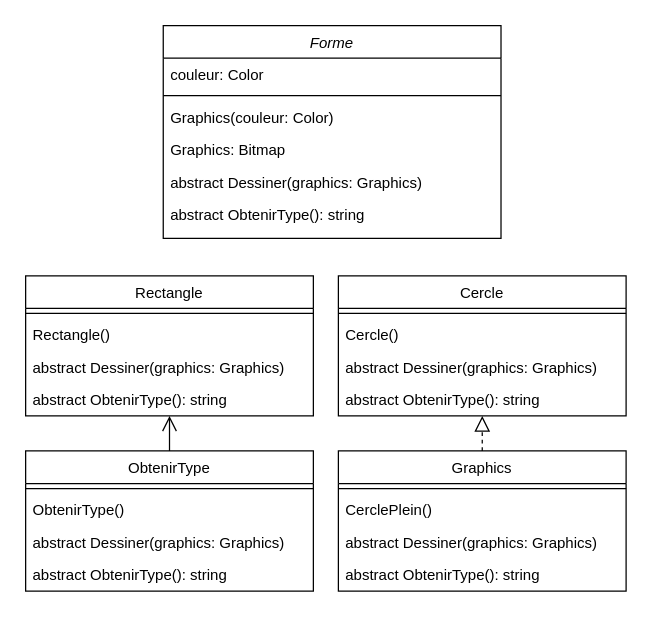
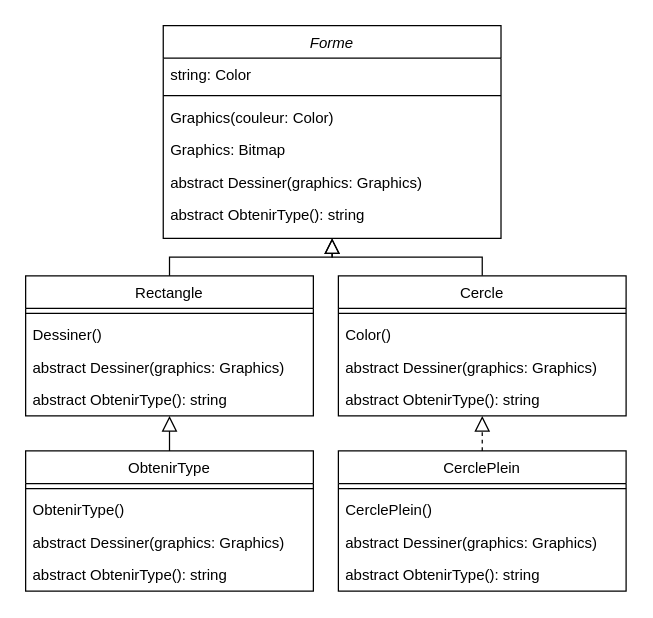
  <mxCell id="0" />
  <mxCell id="1" parent="0" />
  <mxCell id="2" value="Forme" style="swimlane;fontStyle=2;align=center;verticalAlign=top;childLayout=stackLayout;horizontal=1;startSize=26;horizontalStack=0;resizeParent=1;resizeLast=0;collapsible=1;marginBottom=0;rounded=0;shadow=0;strokeWidth=1;" parent="1" vertex="1"><mxGeometry x="130" y="20" width="270" height="170" as="geometry"><mxRectangle x="230" y="140" width="160" height="26" as="alternateBounds" /></mxGeometry></mxCell>
- <mxCell id="3" value="couleur: Color" style="text;align=left;verticalAlign=top;spacingLeft=4;spacingRight=4;overflow=hidden;rotatable=0;points=[[0,0.5],[1,0.5]];portConstraint=eastwest;" parent="2" vertex="1"><mxGeometry y="26" width="270" height="26" as="geometry" /></mxCell>
+ <mxCell id="3" value="string: Color" style="text;align=left;verticalAlign=top;spacingLeft=4;spacingRight=4;overflow=hidden;rotatable=0;points=[[0,0.5],[1,0.5]];portConstraint=eastwest;" parent="2" vertex="1"><mxGeometry y="26" width="270" height="26" as="geometry" /></mxCell>
  <mxCell id="4" value="" style="line;html=1;strokeWidth=1;align=left;verticalAlign=middle;spacingTop=-1;spacingLeft=3;spacingRight=3;rotatable=0;labelPosition=right;points=[];portConstraint=eastwest;" parent="2" vertex="1"><mxGeometry y="52" width="270" height="8" as="geometry" /></mxCell>
  <mxCell id="5" value="Graphics(couleur: Color)" style="text;align=left;verticalAlign=top;spacingLeft=4;spacingRight=4;overflow=hidden;rotatable=0;points=[[0,0.5],[1,0.5]];portConstraint=eastwest;" parent="2" vertex="1"><mxGeometry y="60" width="270" height="26" as="geometry" /></mxCell>
  <mxCell id="6" value="Graphics: Bitmap" style="text;align=left;verticalAlign=top;spacingLeft=4;spacingRight=4;overflow=hidden;rotatable=0;points=[[0,0.5],[1,0.5]];portConstraint=eastwest;" parent="2" vertex="1"><mxGeometry y="86" width="270" height="26" as="geometry" /></mxCell>
  <mxCell id="7" value="abstract Dessiner(graphics: Graphics)" style="text;align=left;verticalAlign=top;spacingLeft=4;spacingRight=4;overflow=hidden;rotatable=0;points=[[0,0.5],[1,0.5]];portConstraint=eastwest;" parent="2" vertex="1"><mxGeometry y="112" width="270" height="26" as="geometry" /></mxCell>
  <mxCell id="8" value="abstract ObtenirType(): string" style="text;align=left;verticalAlign=top;spacingLeft=4;spacingRight=4;overflow=hidden;rotatable=0;points=[[0,0.5],[1,0.5]];portConstraint=eastwest;" vertex="1" parent="2"><mxGeometry y="138" width="270" height="26" as="geometry" /></mxCell>
  <mxCell id="9" value="Rectangle" style="swimlane;fontStyle=0;align=center;verticalAlign=top;childLayout=stackLayout;horizontal=1;startSize=26;horizontalStack=0;resizeParent=1;resizeLast=0;collapsible=1;marginBottom=0;rounded=0;shadow=0;strokeWidth=1;" parent="1" vertex="1"><mxGeometry y="220" width="230" height="112" as="geometry" x="20"><mxRectangle x="130" y="380" width="160" height="26" as="alternateBounds" /></mxGeometry></mxCell>
  <mxCell id="10" value="" style="line;html=1;strokeWidth=1;align=left;verticalAlign=middle;spacingTop=-1;spacingLeft=3;spacingRight=3;rotatable=0;labelPosition=right;points=[];portConstraint=eastwest;" parent="9" vertex="1"><mxGeometry y="26" width="230" height="8" as="geometry" /></mxCell>
- <mxCell id="11" value="Rectangle()" style="text;align=left;verticalAlign=top;spacingLeft=4;spacingRight=4;overflow=hidden;rotatable=0;points=[[0,0.5],[1,0.5]];portConstraint=eastwest;" parent="9" vertex="1"><mxGeometry y="34" width="230" height="26" as="geometry" /></mxCell>
+ <mxCell id="11" value="Dessiner()" style="text;align=left;verticalAlign=top;spacingLeft=4;spacingRight=4;overflow=hidden;rotatable=0;points=[[0,0.5],[1,0.5]];portConstraint=eastwest;" parent="9" vertex="1"><mxGeometry y="34" width="230" height="26" as="geometry" /></mxCell>
  <mxCell id="12" value="abstract Dessiner(graphics: Graphics)" style="text;align=left;verticalAlign=top;spacingLeft=4;spacingRight=4;overflow=hidden;rotatable=0;points=[[0,0.5],[1,0.5]];portConstraint=eastwest;" parent="9" vertex="1"><mxGeometry y="60" width="230" height="26" as="geometry" /></mxCell>
  <mxCell id="13" value="abstract ObtenirType(): string" style="text;align=left;verticalAlign=top;spacingLeft=4;spacingRight=4;overflow=hidden;rotatable=0;points=[[0,0.5],[1,0.5]];portConstraint=eastwest;" vertex="1" parent="9"><mxGeometry y="86" width="230" height="26" as="geometry" /></mxCell>
+ <mxCell id="14" value="" style="endArrow=block;endSize=10;endFill=0;shadow=0;strokeWidth=1;rounded=0;edgeStyle=elbowEdgeStyle;elbow=vertical;" parent="1" source="9" target="2" edge="1"><mxGeometry width="160" relative="1" as="geometry"><mxPoint x="220" y="103" as="sourcePoint" /><mxPoint x="220" y="103" as="targetPoint" /></mxGeometry></mxCell>
+ <mxCell id="15" value="" style="endArrow=block;endSize=10;endFill=0;shadow=0;strokeWidth=1;rounded=0;edgeStyle=elbowEdgeStyle;elbow=vertical;exitX=0.5;exitY=0;exitDx=0;exitDy=0;" parent="1" source="16" target="2" edge="1"><mxGeometry width="160" relative="1" as="geometry"><mxPoint x="430" y="230" as="sourcePoint" /><mxPoint x="330" y="171" as="targetPoint" /></mxGeometry></mxCell>
  <mxCell id="16" value="Cercle" style="swimlane;fontStyle=0;align=center;verticalAlign=top;childLayout=stackLayout;horizontal=1;startSize=26;horizontalStack=0;resizeParent=1;resizeLast=0;collapsible=1;marginBottom=0;rounded=0;shadow=0;strokeWidth=1;" parent="1" vertex="1"><mxGeometry x="270" y="220" width="230" height="112" as="geometry"><mxRectangle x="130" y="380" width="160" height="26" as="alternateBounds" /></mxGeometry></mxCell>
  <mxCell id="17" value="" style="line;html=1;strokeWidth=1;align=left;verticalAlign=middle;spacingTop=-1;spacingLeft=3;spacingRight=3;rotatable=0;labelPosition=right;points=[];portConstraint=eastwest;" parent="16" vertex="1"><mxGeometry y="26" width="230" height="8" as="geometry" /></mxCell>
- <mxCell id="18" value="Cercle()" style="text;align=left;verticalAlign=top;spacingLeft=4;spacingRight=4;overflow=hidden;rotatable=0;points=[[0,0.5],[1,0.5]];portConstraint=eastwest;" parent="16" vertex="1"><mxGeometry y="34" width="230" height="26" as="geometry" /></mxCell>
+ <mxCell id="18" value="Color()" style="text;align=left;verticalAlign=top;spacingLeft=4;spacingRight=4;overflow=hidden;rotatable=0;points=[[0,0.5],[1,0.5]];portConstraint=eastwest;" parent="16" vertex="1"><mxGeometry y="34" width="230" height="26" as="geometry" /></mxCell>
  <mxCell id="19" value="abstract Dessiner(graphics: Graphics)" style="text;align=left;verticalAlign=top;spacingLeft=4;spacingRight=4;overflow=hidden;rotatable=0;points=[[0,0.5],[1,0.5]];portConstraint=eastwest;" parent="16" vertex="1"><mxGeometry y="60" width="230" height="26" as="geometry" /></mxCell>
  <mxCell id="20" value="abstract ObtenirType(): string" style="text;align=left;verticalAlign=top;spacingLeft=4;spacingRight=4;overflow=hidden;rotatable=0;points=[[0,0.5],[1,0.5]];portConstraint=eastwest;" vertex="1" parent="16"><mxGeometry y="86" width="230" height="26" as="geometry" /></mxCell>
  <mxCell id="21" value="ObtenirType" style="swimlane;fontStyle=0;align=center;verticalAlign=top;childLayout=stackLayout;horizontal=1;startSize=26;horizontalStack=0;resizeParent=1;resizeLast=0;collapsible=1;marginBottom=0;rounded=0;shadow=0;strokeWidth=1;" parent="1" vertex="1"><mxGeometry y="360" width="230" height="112" as="geometry" x="20"><mxRectangle x="130" y="380" width="160" height="26" as="alternateBounds" /></mxGeometry></mxCell>
  <mxCell id="22" value="" style="line;html=1;strokeWidth=1;align=left;verticalAlign=middle;spacingTop=-1;spacingLeft=3;spacingRight=3;rotatable=0;labelPosition=right;points=[];portConstraint=eastwest;" parent="21" vertex="1"><mxGeometry y="26" width="230" height="8" as="geometry" /></mxCell>
  <mxCell id="23" value="ObtenirType()" style="text;align=left;verticalAlign=top;spacingLeft=4;spacingRight=4;overflow=hidden;rotatable=0;points=[[0,0.5],[1,0.5]];portConstraint=eastwest;" parent="21" vertex="1"><mxGeometry y="34" width="230" height="26" as="geometry" /></mxCell>
  <mxCell id="24" value="abstract Dessiner(graphics: Graphics)" style="text;align=left;verticalAlign=top;spacingLeft=4;spacingRight=4;overflow=hidden;rotatable=0;points=[[0,0.5],[1,0.5]];portConstraint=eastwest;" parent="21" vertex="1"><mxGeometry y="60" width="230" height="26" as="geometry" /></mxCell>
  <mxCell id="25" value="abstract ObtenirType(): string" style="text;align=left;verticalAlign=top;spacingLeft=4;spacingRight=4;overflow=hidden;rotatable=0;points=[[0,0.5],[1,0.5]];portConstraint=eastwest;" vertex="1" parent="21"><mxGeometry y="86" width="230" height="26" as="geometry" /></mxCell>
- <mxCell id="26" value="Graphics" style="swimlane;fontStyle=0;align=center;verticalAlign=top;childLayout=stackLayout;horizontal=1;startSize=26;horizontalStack=0;resizeParent=1;resizeLast=0;collapsible=1;marginBottom=0;rounded=0;shadow=0;strokeWidth=1;" parent="1" vertex="1"><mxGeometry x="270" y="360" width="230" height="112" as="geometry"><mxRectangle x="130" y="380" width="160" height="26" as="alternateBounds" /></mxGeometry></mxCell>
+ <mxCell id="26" value="CerclePlein" style="swimlane;fontStyle=0;align=center;verticalAlign=top;childLayout=stackLayout;horizontal=1;startSize=26;horizontalStack=0;resizeParent=1;resizeLast=0;collapsible=1;marginBottom=0;rounded=0;shadow=0;strokeWidth=1;" parent="1" vertex="1"><mxGeometry x="270" y="360" width="230" height="112" as="geometry"><mxRectangle x="130" y="380" width="160" height="26" as="alternateBounds" /></mxGeometry></mxCell>
  <mxCell id="27" value="" style="line;html=1;strokeWidth=1;align=left;verticalAlign=middle;spacingTop=-1;spacingLeft=3;spacingRight=3;rotatable=0;labelPosition=right;points=[];portConstraint=eastwest;" parent="26" vertex="1"><mxGeometry y="26" width="230" height="8" as="geometry" /></mxCell>
  <mxCell id="28" value="CerclePlein()" style="text;align=left;verticalAlign=top;spacingLeft=4;spacingRight=4;overflow=hidden;rotatable=0;points=[[0,0.5],[1,0.5]];portConstraint=eastwest;" parent="26" vertex="1"><mxGeometry y="34" width="230" height="26" as="geometry" /></mxCell>
  <mxCell id="29" value="abstract Dessiner(graphics: Graphics)" style="text;align=left;verticalAlign=top;spacingLeft=4;spacingRight=4;overflow=hidden;rotatable=0;points=[[0,0.5],[1,0.5]];portConstraint=eastwest;" parent="26" vertex="1"><mxGeometry y="60" width="230" height="26" as="geometry" /></mxCell>
  <mxCell id="30" value="abstract ObtenirType(): string" style="text;align=left;verticalAlign=top;spacingLeft=4;spacingRight=4;overflow=hidden;rotatable=0;points=[[0,0.5],[1,0.5]];portConstraint=eastwest;" vertex="1" parent="26"><mxGeometry y="86" width="230" height="26" as="geometry" /></mxCell>
- <mxCell id="31" value="" style="endArrow=open;endSize=10;endFill=0;shadow=0;strokeWidth=1;rounded=0;edgeStyle=elbowEdgeStyle;elbow=vertical;entryX=0.5;entryY=1;entryDx=0;entryDy=0;exitX=0.5;exitY=0;exitDx=0;exitDy=0;" parent="1" source="21" target="9" edge="1"><mxGeometry width="160" relative="1" as="geometry"><mxPoint x="145" y="230" as="sourcePoint" /><mxPoint x="275" y="170" as="targetPoint" /></mxGeometry></mxCell>
+ <mxCell id="31" value="" style="endArrow=block;endSize=10;endFill=0;shadow=0;strokeWidth=1;rounded=0;edgeStyle=elbowEdgeStyle;elbow=vertical;entryX=0.5;entryY=1;entryDx=0;entryDy=0;exitX=0.5;exitY=0;exitDx=0;exitDy=0;" parent="1" source="21" target="9" edge="1"><mxGeometry width="160" relative="1" as="geometry"><mxPoint x="145" y="230" as="sourcePoint" /><mxPoint x="275" y="170" as="targetPoint" /></mxGeometry></mxCell>
  <mxCell id="32" value="" style="endArrow=block;endSize=10;endFill=0;shadow=0;strokeWidth=1;rounded=0;edgeStyle=elbowEdgeStyle;elbow=vertical;exitX=0.5;exitY=0;exitDx=0;exitDy=0;entryX=0.5;entryY=1;entryDx=0;entryDy=0;dashed=1;" parent="1" source="26" target="16" edge="1"><mxGeometry width="160" relative="1" as="geometry"><mxPoint x="384.76" y="340" as="sourcePoint" /><mxPoint x="420" y="320" as="targetPoint" /></mxGeometry></mxCell>
